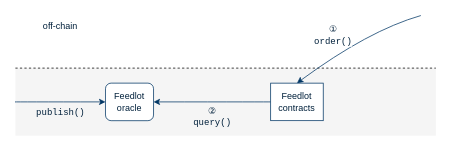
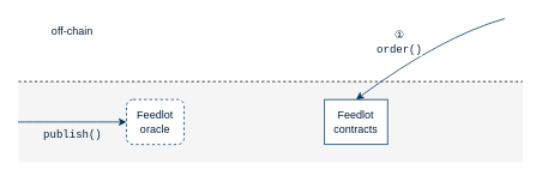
  <mxCell id="0" />
  <mxCell id="1" parent="0" />
  <mxCell id="2" style="edgeStyle=orthogonalEdgeStyle;curved=1;orthogonalLoop=1;jettySize=auto;html=1;exitX=0;exitY=0.5;exitDx=0;exitDy=0;entryX=0;entryY=0.5;entryDx=0;entryDy=0;labelBackgroundColor=none;strokeColor=#003664;fontFamily=Courier New;fontSize=12;fontColor=#00203B;" edge="1" parent="1" source="5" target="8"><mxGeometry relative="1" as="geometry" /></mxCell>
  <mxCell id="3" style="edgeStyle=orthogonalEdgeStyle;curved=1;orthogonalLoop=1;jettySize=auto;html=1;exitX=0;exitY=0.5;exitDx=0;exitDy=0;entryX=0;entryY=0.5;entryDx=0;entryDy=0;labelBackgroundColor=none;strokeColor=#003664;fontFamily=Courier New;fontSize=12;fontColor=#00203B;" edge="1" parent="1" source="5" target="8"><mxGeometry relative="1" as="geometry" /></mxCell>
  <mxCell id="4" value="do this" style="edgeStyle=orthogonalEdgeStyle;curved=1;orthogonalLoop=1;jettySize=auto;html=1;exitX=0;exitY=0.5;exitDx=0;exitDy=0;entryX=0;entryY=0.5;entryDx=0;entryDy=0;labelBackgroundColor=none;strokeColor=#003664;fontFamily=Courier New;fontSize=12;fontColor=#00203B;" edge="1" parent="1" source="5" target="8"><mxGeometry relative="1" as="geometry" /></mxCell>
  <mxCell id="5" value="" style="rounded=0;whiteSpace=wrap;html=1;fillColor=#f5f5f5;strokeColor=none;shadow=0;fontColor=#00203B;" parent="1" vertex="1"><mxGeometry x="20" y="90" width="560" height="90" as="geometry" /></mxCell>
  <mxCell id="6" value="off-chain" style="text;html=1;strokeColor=none;fillColor=none;align=center;verticalAlign=middle;whiteSpace=wrap;rounded=0;fontColor=#00203B;" parent="1" vertex="1"><mxGeometry x="50" y="20" width="60" height="30" as="geometry" /></mxCell>
  <mxCell id="7" value="" style="endArrow=none;dashed=1;html=1;rounded=0;fontFamily=Courier New;exitX=0;exitY=0;exitDx=0;exitDy=0;entryX=1;entryY=0;entryDx=0;entryDy=0;fontColor=#00203B;" parent="1" source="5" target="5" edge="1"><mxGeometry width="50" height="50" relative="1" as="geometry"><mxPoint x="290" y="90" as="sourcePoint" /><mxPoint x="340" y="40" as="targetPoint" /></mxGeometry></mxCell>
- <mxCell id="8" value="&lt;font style=&quot;font-size: 12px;&quot;&gt;Feedlot oracle&lt;/font&gt;" style="rounded=1;whiteSpace=wrap;html=1;strokeColor=#003664;fontColor=#00203B;" vertex="1" parent="1"><mxGeometry x="140" y="110" width="64" height="50" as="geometry" /></mxCell>
- <mxCell id="9" value="②&lt;br&gt;query()" style="edgeStyle=orthogonalEdgeStyle;curved=1;orthogonalLoop=1;jettySize=auto;html=1;exitX=0;exitY=0.5;exitDx=0;exitDy=0;fontFamily=Courier New;fontSize=12;labelBackgroundColor=none;strokeColor=#003664;fontColor=#00203B;" edge="1" parent="1" source="10" target="8"><mxGeometry y="20" relative="1" as="geometry"><mxPoint as="offset" /></mxGeometry></mxCell>
+ <mxCell id="8" value="&lt;font style=&quot;font-size: 12px;&quot;&gt;Feedlot oracle&lt;/font&gt;" style="rounded=1;whiteSpace=wrap;html=1;strokeColor=#003664;fontColor=#00203B;dashed=1;" vertex="1" parent="1"><mxGeometry x="140" y="110" width="64" height="50" as="geometry" /></mxCell>
  <mxCell id="10" value="Feedlot contracts" style="whiteSpace=wrap;html=1;strokeColor=#003664;fontColor=#00203B;rounded=0;" vertex="1" parent="1"><mxGeometry x="360" y="110" width="70" height="50" as="geometry" /></mxCell>
  <mxCell id="11" value="①&lt;br&gt;order()" style="endArrow=classic;html=1;labelBackgroundColor=default;fontFamily=Courier New;fontSize=12;curved=1;entryX=0.5;entryY=0;entryDx=0;entryDy=0;strokeColor=#003664;fontColor=#00203B;" edge="1" parent="1" target="10"><mxGeometry x="0.207" y="-22" width="50" height="50" relative="1" as="geometry"><mxPoint x="560" y="20" as="sourcePoint" /><mxPoint x="340" y="120" as="targetPoint" /><Array as="points"><mxPoint x="490" y="40" /></Array><mxPoint as="offset" /></mxGeometry></mxCell>
  <mxCell id="12" value="publish()&lt;br&gt;" style="endArrow=classic;html=1;labelBackgroundColor=none;strokeColor=#003664;fontFamily=Courier New;fontSize=12;fontColor=#00203B;curved=1;entryX=0;entryY=0.5;entryDx=0;entryDy=0;exitX=0;exitY=0.5;exitDx=0;exitDy=0;" edge="1" parent="1" source="5" target="8"><mxGeometry y="-15" width="50" height="50" relative="1" as="geometry"><mxPoint x="50" y="160" as="sourcePoint" /><mxPoint x="100" y="110" as="targetPoint" /><mxPoint as="offset" /></mxGeometry></mxCell>
